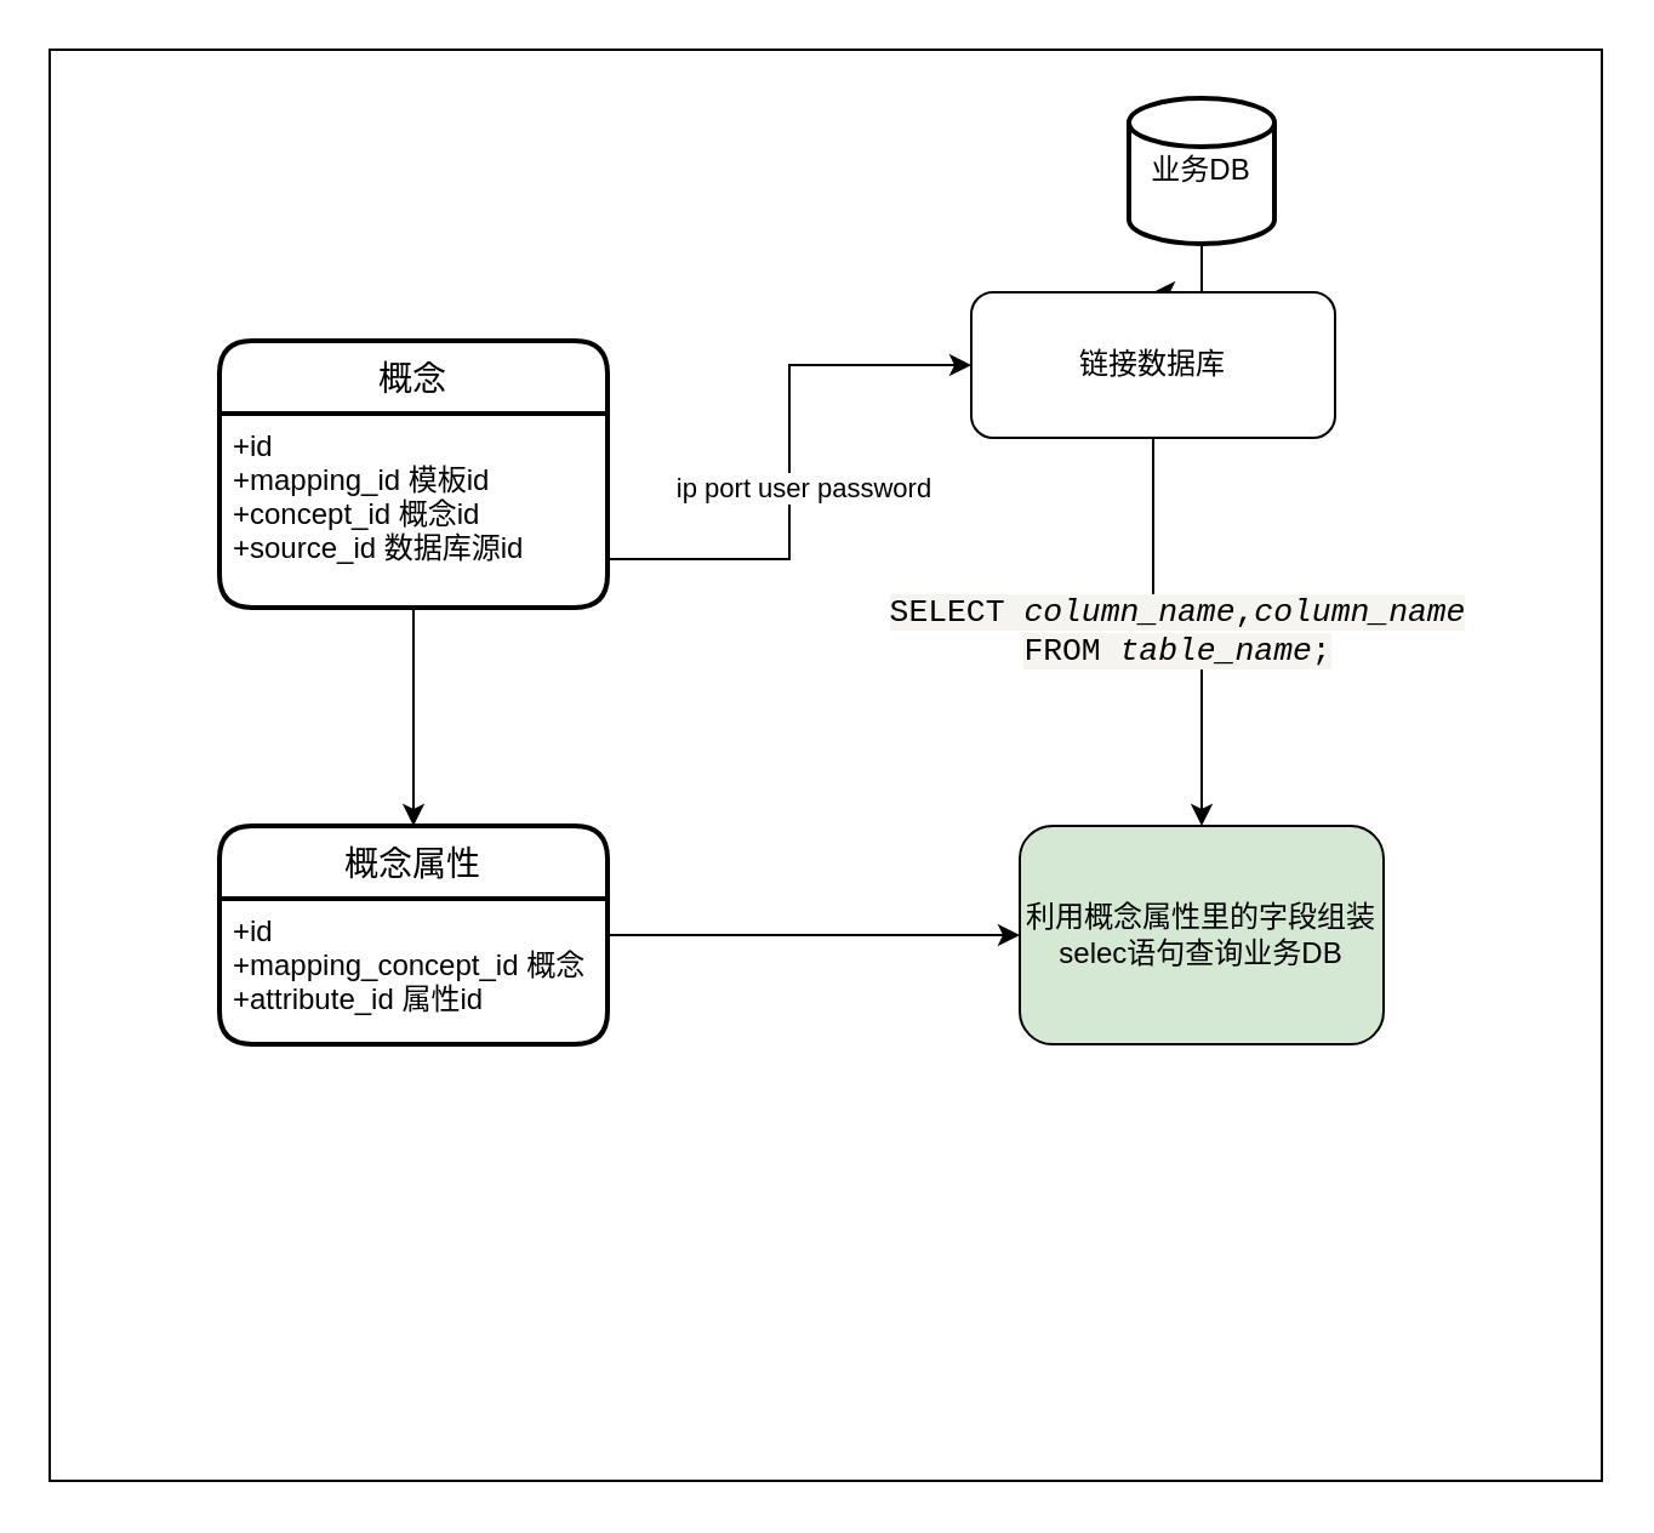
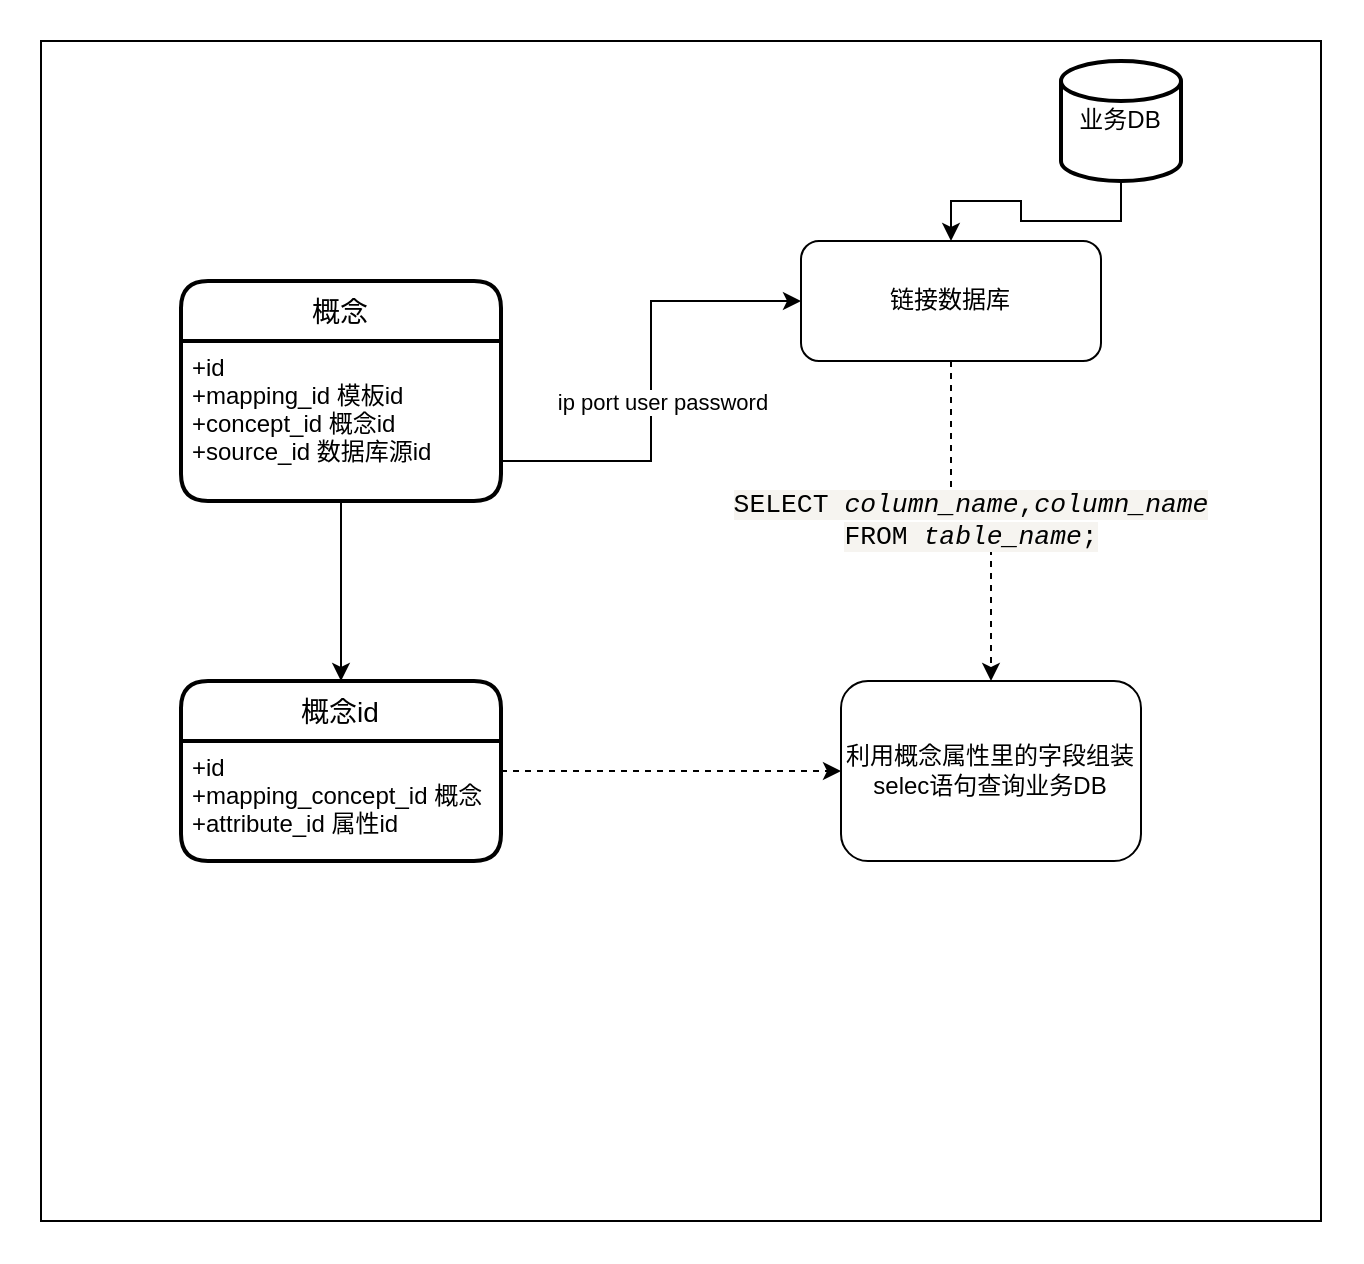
  <mxCell id="0" />
  <mxCell id="1" parent="0" />
  <mxCell id="2" value="" style="rounded=0;whiteSpace=wrap;html=1;fontColor=#000100;" vertex="1" parent="1"><mxGeometry x="20" width="640" height="590" as="geometry" y="20" /></mxCell>
  <mxCell id="3" value="概念" style="swimlane;childLayout=stackLayout;horizontal=1;startSize=30;horizontalStack=0;rounded=1;fontSize=14;fontStyle=0;strokeWidth=2;resizeParent=0;resizeLast=1;shadow=0;dashed=0;align=center;" vertex="1" parent="1"><mxGeometry x="90" y="140" width="160" height="110" as="geometry" /></mxCell>
  <mxCell id="4" value="+id&#10;+mapping_id 模板id&#10;+concept_id 概念id&#10;+source_id 数据库源id" style="align=left;strokeColor=none;fillColor=none;spacingLeft=4;fontSize=12;verticalAlign=top;resizable=0;rotatable=0;part=1;" vertex="1" parent="3"><mxGeometry y="30" width="160" height="80" as="geometry" /></mxCell>
- <mxCell id="5" value="概念属性" style="swimlane;childLayout=stackLayout;horizontal=1;startSize=30;horizontalStack=0;rounded=1;fontSize=14;fontStyle=0;strokeWidth=2;resizeParent=0;resizeLast=1;shadow=0;dashed=0;align=center;" vertex="1" parent="1"><mxGeometry x="90" y="340" width="160" height="90" as="geometry" /></mxCell>
+ <mxCell id="5" value="概念id" style="swimlane;childLayout=stackLayout;horizontal=1;startSize=30;horizontalStack=0;rounded=1;fontSize=14;fontStyle=0;strokeWidth=2;resizeParent=0;resizeLast=1;shadow=0;dashed=0;align=center;" vertex="1" parent="1"><mxGeometry x="90" y="340" width="160" height="90" as="geometry" /></mxCell>
  <mxCell id="6" value="+id&#10;+mapping_concept_id 概念&#10;+attribute_id 属性id&#10;" style="align=left;strokeColor=none;fillColor=none;spacingLeft=4;fontSize=12;verticalAlign=top;resizable=0;rotatable=0;part=1;" vertex="1" parent="5"><mxGeometry y="30" width="160" height="60" as="geometry" /></mxCell>
  <mxCell id="7" style="edgeStyle=orthogonalEdgeStyle;rounded=0;orthogonalLoop=1;jettySize=auto;html=1;exitX=0.5;exitY=1;exitDx=0;exitDy=0;entryX=0.5;entryY=0;entryDx=0;entryDy=0;" edge="1" parent="1" source="4" target="5"><mxGeometry relative="1" as="geometry" /></mxCell>
  <mxCell id="8" style="edgeStyle=orthogonalEdgeStyle;rounded=0;orthogonalLoop=1;jettySize=auto;html=1;exitX=0.5;exitY=1;exitDx=0;exitDy=0;exitPerimeter=0;" edge="1" parent="1" source="9" target="11"><mxGeometry relative="1" as="geometry" /></mxCell>
- <mxCell id="9" value="业务DB" style="strokeWidth=2;html=1;shape=mxgraph.flowchart.database;whiteSpace=wrap;" vertex="1" parent="1"><mxGeometry x="465" y="40" width="60" height="60" as="geometry" /></mxCell>
- <mxCell id="10" value="&lt;font color=&quot;#000100&quot;&gt;&lt;span style=&quot;font-family: &amp;quot;courier new&amp;quot;; font-size: 13.2px; font-style: normal; font-variant-ligatures: normal; font-variant-caps: normal; font-weight: 400; letter-spacing: normal; orphans: 2; text-align: start; text-indent: 0px; text-transform: none; widows: 2; word-spacing: 0px; -webkit-text-stroke-width: 0px; background-color: rgb(246, 244, 240); text-decoration-thickness: initial; text-decoration-style: initial; text-decoration-color: initial; float: none; display: inline !important;&quot;&gt;SELECT&amp;nbsp;&lt;/span&gt;&lt;em style=&quot;border: 0px; margin: 0px; padding: 0px; font-family: &amp;quot;courier new&amp;quot;; font-size: 13.2px; font-variant-ligatures: normal; font-variant-caps: normal; font-weight: 400; letter-spacing: normal; orphans: 2; text-align: start; text-indent: 0px; text-transform: none; widows: 2; word-spacing: 0px; -webkit-text-stroke-width: 0px; background-color: rgb(246, 244, 240); text-decoration-thickness: initial; text-decoration-style: initial; text-decoration-color: initial;&quot;&gt;column_name&lt;/em&gt;&lt;span style=&quot;font-family: &amp;quot;courier new&amp;quot;; font-size: 13.2px; font-style: normal; font-variant-ligatures: normal; font-variant-caps: normal; font-weight: 400; letter-spacing: normal; orphans: 2; text-align: start; text-indent: 0px; text-transform: none; widows: 2; word-spacing: 0px; -webkit-text-stroke-width: 0px; background-color: rgb(246, 244, 240); text-decoration-thickness: initial; text-decoration-style: initial; text-decoration-color: initial; float: none; display: inline !important;&quot;&gt;,&lt;/span&gt;&lt;em style=&quot;border: 0px; margin: 0px; padding: 0px; font-family: &amp;quot;courier new&amp;quot;; font-size: 13.2px; font-variant-ligatures: normal; font-variant-caps: normal; font-weight: 400; letter-spacing: normal; orphans: 2; text-align: start; text-indent: 0px; text-transform: none; widows: 2; word-spacing: 0px; -webkit-text-stroke-width: 0px; background-color: rgb(246, 244, 240); text-decoration-thickness: initial; text-decoration-style: initial; text-decoration-color: initial;&quot;&gt;column_name&lt;/em&gt;&lt;br style=&quot;font-family: &amp;quot;courier new&amp;quot;; font-size: 13.2px; font-style: normal; font-variant-ligatures: normal; font-variant-caps: normal; font-weight: 400; letter-spacing: normal; orphans: 2; text-align: start; text-indent: 0px; text-transform: none; widows: 2; word-spacing: 0px; -webkit-text-stroke-width: 0px; background-color: rgb(246, 244, 240); text-decoration-thickness: initial; text-decoration-style: initial; text-decoration-color: initial;&quot;&gt;&lt;span style=&quot;font-family: &amp;quot;courier new&amp;quot;; font-size: 13.2px; font-style: normal; font-variant-ligatures: normal; font-variant-caps: normal; font-weight: 400; letter-spacing: normal; orphans: 2; text-align: start; text-indent: 0px; text-transform: none; widows: 2; word-spacing: 0px; -webkit-text-stroke-width: 0px; background-color: rgb(246, 244, 240); text-decoration-thickness: initial; text-decoration-style: initial; text-decoration-color: initial; float: none; display: inline !important;&quot;&gt;FROM&lt;span&gt;&amp;nbsp;&lt;/span&gt;&lt;/span&gt;&lt;em style=&quot;border: 0px; margin: 0px; padding: 0px; font-family: &amp;quot;courier new&amp;quot;; font-size: 13.2px; font-variant-ligatures: normal; font-variant-caps: normal; font-weight: 400; letter-spacing: normal; orphans: 2; text-align: start; text-indent: 0px; text-transform: none; widows: 2; word-spacing: 0px; -webkit-text-stroke-width: 0px; background-color: rgb(246, 244, 240); text-decoration-thickness: initial; text-decoration-style: initial; text-decoration-color: initial;&quot;&gt;table_name&lt;/em&gt;&lt;span style=&quot;font-family: &amp;quot;courier new&amp;quot;; font-size: 13.2px; font-style: normal; font-variant-ligatures: normal; font-variant-caps: normal; font-weight: 400; letter-spacing: normal; orphans: 2; text-align: start; text-indent: 0px; text-transform: none; widows: 2; word-spacing: 0px; -webkit-text-stroke-width: 0px; background-color: rgb(246, 244, 240); text-decoration-thickness: initial; text-decoration-style: initial; text-decoration-color: initial; float: none; display: inline !important;&quot;&gt;;&lt;/span&gt;&lt;/font&gt;" style="edgeStyle=orthogonalEdgeStyle;rounded=0;orthogonalLoop=1;jettySize=auto;html=1;exitX=0.5;exitY=1;exitDx=0;exitDy=0;entryX=0.5;entryY=0;entryDx=0;entryDy=0;" edge="1" parent="1" source="11" target="14"><mxGeometry relative="1" as="geometry" /></mxCell>
+ <mxCell id="9" value="业务DB" style="strokeWidth=2;html=1;shape=mxgraph.flowchart.database;whiteSpace=wrap;" vertex="1" parent="1"><mxGeometry x="530" y="30" width="60" height="60" as="geometry" /></mxCell>
+ <mxCell id="10" value="&lt;font color=&quot;#000100&quot;&gt;&lt;span style=&quot;font-family: &amp;quot;courier new&amp;quot;; font-size: 13.2px; font-style: normal; font-variant-ligatures: normal; font-variant-caps: normal; font-weight: 400; letter-spacing: normal; orphans: 2; text-align: start; text-indent: 0px; text-transform: none; widows: 2; word-spacing: 0px; -webkit-text-stroke-width: 0px; background-color: rgb(246, 244, 240); text-decoration-thickness: initial; text-decoration-style: initial; text-decoration-color: initial; float: none; display: inline !important;&quot;&gt;SELECT&amp;nbsp;&lt;/span&gt;&lt;em style=&quot;border: 0px; margin: 0px; padding: 0px; font-family: &amp;quot;courier new&amp;quot;; font-size: 13.2px; font-variant-ligatures: normal; font-variant-caps: normal; font-weight: 400; letter-spacing: normal; orphans: 2; text-align: start; text-indent: 0px; text-transform: none; widows: 2; word-spacing: 0px; -webkit-text-stroke-width: 0px; background-color: rgb(246, 244, 240); text-decoration-thickness: initial; text-decoration-style: initial; text-decoration-color: initial;&quot;&gt;column_name&lt;/em&gt;&lt;span style=&quot;font-family: &amp;quot;courier new&amp;quot;; font-size: 13.2px; font-style: normal; font-variant-ligatures: normal; font-variant-caps: normal; font-weight: 400; letter-spacing: normal; orphans: 2; text-align: start; text-indent: 0px; text-transform: none; widows: 2; word-spacing: 0px; -webkit-text-stroke-width: 0px; background-color: rgb(246, 244, 240); text-decoration-thickness: initial; text-decoration-style: initial; text-decoration-color: initial; float: none; display: inline !important;&quot;&gt;,&lt;/span&gt;&lt;em style=&quot;border: 0px; margin: 0px; padding: 0px; font-family: &amp;quot;courier new&amp;quot;; font-size: 13.2px; font-variant-ligatures: normal; font-variant-caps: normal; font-weight: 400; letter-spacing: normal; orphans: 2; text-align: start; text-indent: 0px; text-transform: none; widows: 2; word-spacing: 0px; -webkit-text-stroke-width: 0px; background-color: rgb(246, 244, 240); text-decoration-thickness: initial; text-decoration-style: initial; text-decoration-color: initial;&quot;&gt;column_name&lt;/em&gt;&lt;br style=&quot;font-family: &amp;quot;courier new&amp;quot;; font-size: 13.2px; font-style: normal; font-variant-ligatures: normal; font-variant-caps: normal; font-weight: 400; letter-spacing: normal; orphans: 2; text-align: start; text-indent: 0px; text-transform: none; widows: 2; word-spacing: 0px; -webkit-text-stroke-width: 0px; background-color: rgb(246, 244, 240); text-decoration-thickness: initial; text-decoration-style: initial; text-decoration-color: initial;&quot;&gt;&lt;span style=&quot;font-family: &amp;quot;courier new&amp;quot;; font-size: 13.2px; font-style: normal; font-variant-ligatures: normal; font-variant-caps: normal; font-weight: 400; letter-spacing: normal; orphans: 2; text-align: start; text-indent: 0px; text-transform: none; widows: 2; word-spacing: 0px; -webkit-text-stroke-width: 0px; background-color: rgb(246, 244, 240); text-decoration-thickness: initial; text-decoration-style: initial; text-decoration-color: initial; float: none; display: inline !important;&quot;&gt;FROM&lt;span&gt;&amp;nbsp;&lt;/span&gt;&lt;/span&gt;&lt;em style=&quot;border: 0px; margin: 0px; padding: 0px; font-family: &amp;quot;courier new&amp;quot;; font-size: 13.2px; font-variant-ligatures: normal; font-variant-caps: normal; font-weight: 400; letter-spacing: normal; orphans: 2; text-align: start; text-indent: 0px; text-transform: none; widows: 2; word-spacing: 0px; -webkit-text-stroke-width: 0px; background-color: rgb(246, 244, 240); text-decoration-thickness: initial; text-decoration-style: initial; text-decoration-color: initial;&quot;&gt;table_name&lt;/em&gt;&lt;span style=&quot;font-family: &amp;quot;courier new&amp;quot;; font-size: 13.2px; font-style: normal; font-variant-ligatures: normal; font-variant-caps: normal; font-weight: 400; letter-spacing: normal; orphans: 2; text-align: start; text-indent: 0px; text-transform: none; widows: 2; word-spacing: 0px; -webkit-text-stroke-width: 0px; background-color: rgb(246, 244, 240); text-decoration-thickness: initial; text-decoration-style: initial; text-decoration-color: initial; float: none; display: inline !important;&quot;&gt;;&lt;/span&gt;&lt;/font&gt;" style="edgeStyle=orthogonalEdgeStyle;rounded=0;orthogonalLoop=1;jettySize=auto;html=1;exitX=0.5;exitY=1;exitDx=0;exitDy=0;entryX=0.5;entryY=0;entryDx=0;entryDy=0;dashed=1;" edge="1" parent="1" source="11" target="14"><mxGeometry relative="1" as="geometry" /></mxCell>
  <mxCell id="11" value="链接数据库" style="rounded=1;whiteSpace=wrap;html=1;" vertex="1" parent="1"><mxGeometry x="400" y="120" width="150" height="60" as="geometry" /></mxCell>
  <mxCell id="12" style="edgeStyle=orthogonalEdgeStyle;rounded=0;orthogonalLoop=1;jettySize=auto;html=1;exitX=1;exitY=0.75;exitDx=0;exitDy=0;entryX=0;entryY=0.5;entryDx=0;entryDy=0;" edge="1" parent="1" source="4" target="11"><mxGeometry relative="1" as="geometry" /></mxCell>
  <mxCell id="13" value="ip port user password" style="edgeLabel;html=1;align=center;verticalAlign=middle;resizable=0;points=[];" vertex="1" connectable="0" parent="12"><mxGeometry x="-0.444" y="2" relative="1" as="geometry"><mxPoint x="16" y="-28" as="offset" /></mxGeometry></mxCell>
- <mxCell id="14" value="利用概念属性里的字段组装selec语句查询业务DB" style="rounded=1;whiteSpace=wrap;html=1;fillColor=#d5e8d4;" vertex="1" parent="1"><mxGeometry x="420" y="340" width="150" height="90" as="geometry" /></mxCell>
- <mxCell id="15" style="edgeStyle=orthogonalEdgeStyle;rounded=0;orthogonalLoop=1;jettySize=auto;html=1;exitX=1;exitY=0.25;exitDx=0;exitDy=0;" edge="1" parent="1" source="6" target="14"><mxGeometry relative="1" as="geometry" /></mxCell>
+ <mxCell id="14" value="利用概念属性里的字段组装selec语句查询业务DB" style="rounded=1;whiteSpace=wrap;html=1;" vertex="1" parent="1"><mxGeometry x="420" y="340" width="150" height="90" as="geometry" /></mxCell>
+ <mxCell id="15" style="edgeStyle=orthogonalEdgeStyle;rounded=0;orthogonalLoop=1;jettySize=auto;html=1;exitX=1;exitY=0.25;exitDx=0;exitDy=0;dashed=1;" edge="1" parent="1" source="6" target="14"><mxGeometry relative="1" as="geometry" /></mxCell>
